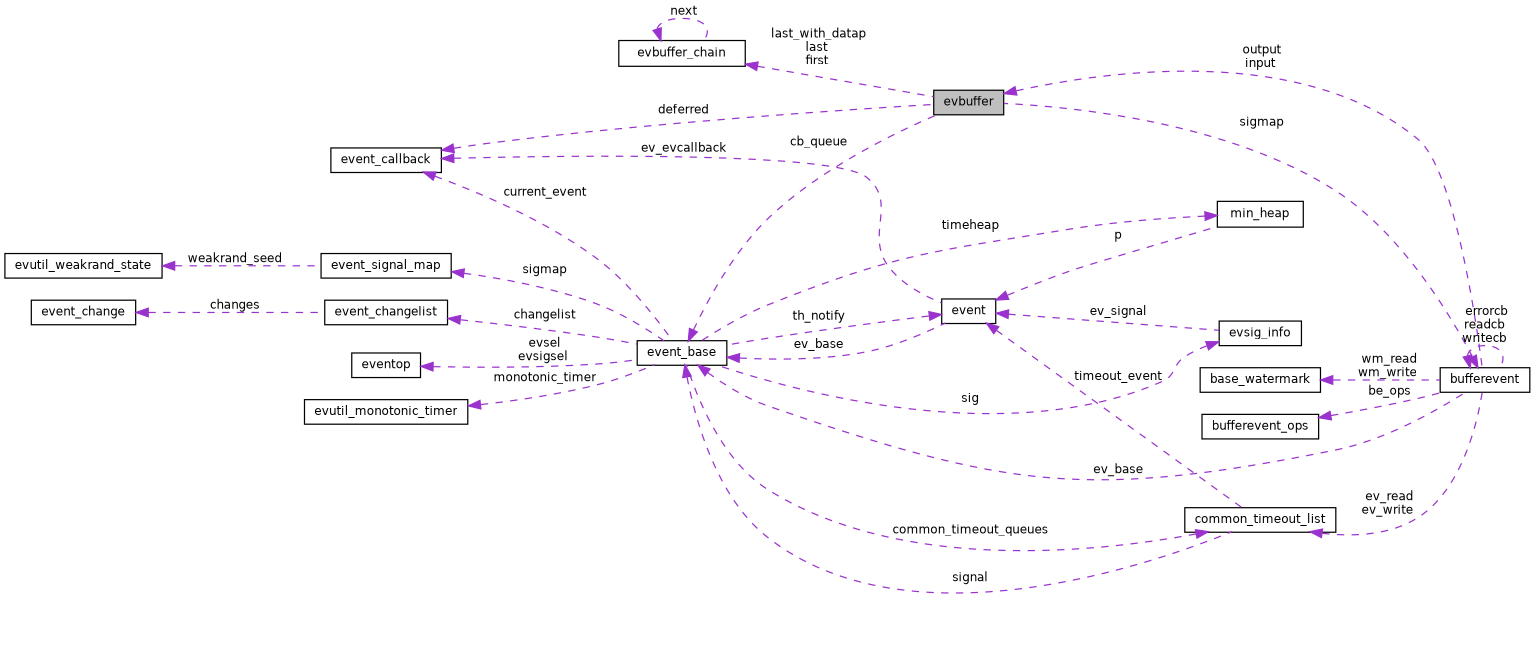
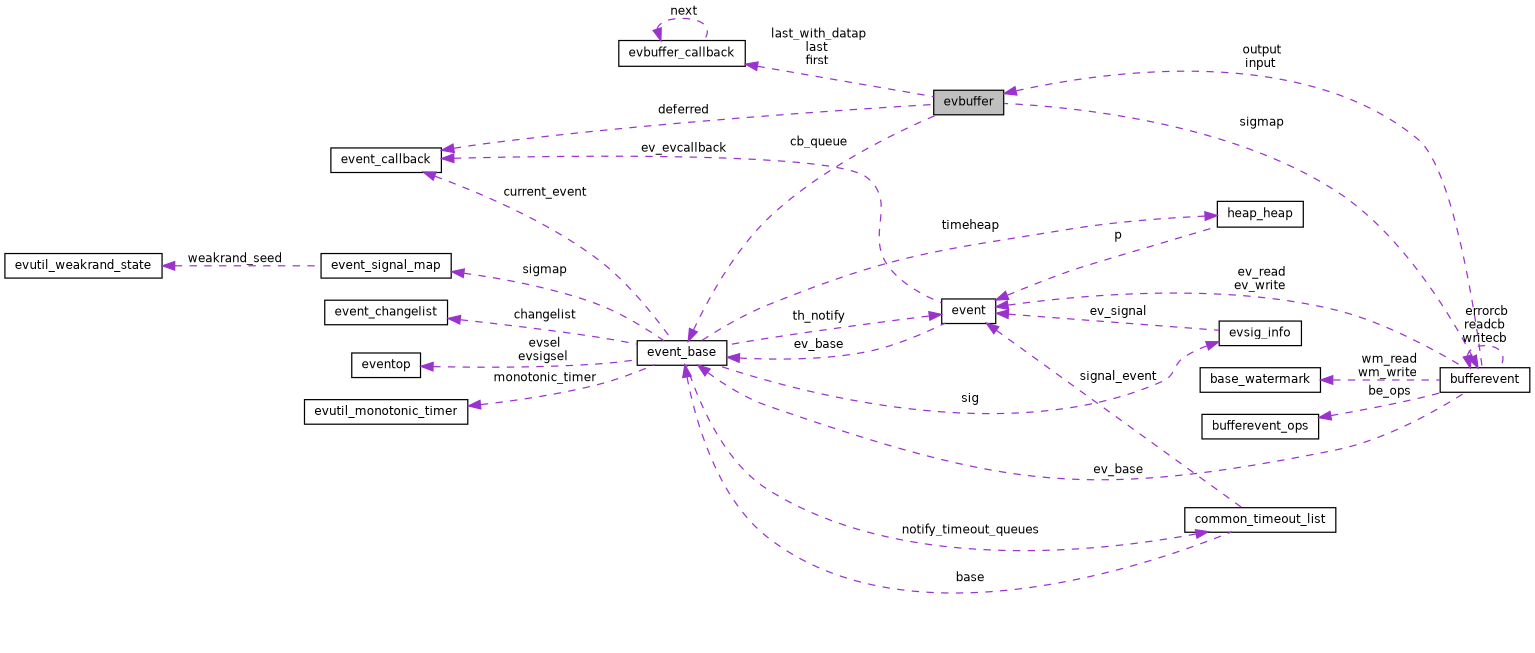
  digraph {
    rankdir=LR
    node [color=black fillcolor=white fontname=Helvetica fontsize=10 shape=record style=filled]
    edge [color=darkorchid3 dir=back fontname=Helvetica fontsize=10 labelfontname=Helvetica labelfontsize=10 style=dashed]
    n1 [fillcolor=grey75 fontcolor=black height=0.2 label=evbuffer width=0.4]
    n2 [height=0.2 label=bufferevent width=0.4]
    n3 [height=0.2 label=event_callback width=0.4]
    n4 [height=0.2 label=event_base width=0.4]
    n5 [height=0.2 label=event width=0.4]
    n6 [height=0.2 label=common_timeout_list width=0.4]
    n7 [height=0.2 label=evsig_info width=0.4]
-   n8 [height=0.2 label=min_heap width=0.4]
-   n9 [height=0.2 label=evbuffer_chain width=0.4]
+   n8 [height=0.2 label=heap_heap width=0.4]
+   n9 [height=0.2 label=evbuffer_callback width=0.4]
    n10 [height=0.2 label=eventop width=0.4]
    n11 [height=0.2 label=evutil_monotonic_timer width=0.4]
    n12 [height=0.2 label=event_signal_map width=0.4]
    n13 [height=0.2 label=event_changelist width=0.4]
-   n14 [height=0.2 label=event_change width=0.4]
    n15 [height=0.2 label=evutil_weakrand_state width=0.4]
    n16 [height=0.2 label=base_watermark width=0.4]
    n17 [height=0.2 label=bufferevent_ops width=0.4]
    n1 -> n2 [label=" output\ninput"]
    n2 -> n1 [label=" sigmap"]
    n2 -> n2 [label=" errorcb\nreadcb\nwritecb"]
    n3 -> n1 [label=" deferred"]
    n3 -> n4 [label=" current_event"]
    n3 -> n5 [label=" ev_evcallback"]
    n4 -> n1 [label=" cb_queue"]
    n4 -> n2 [label=" ev_base"]
    n4 -> n5 [label=" ev_base"]
-   n4 -> n6 [label=" signal"]
-   n6 -> n2 [label=" ev_read\nev_write"]
+   n4 -> n6 [label=" base"]
+   n5 -> n2 [label=" ev_read\nev_write"]
    n5 -> n4 [label=" th_notify"]
-   n5 -> n6 [label=" timeout_event"]
+   n5 -> n6 [label=" signal_event"]
    n5 -> n7 [label=" ev_signal"]
    n5 -> n8 [label=" p"]
-   n6 -> n4 [label=" common_timeout_queues"]
+   n6 -> n4 [label=" notify_timeout_queues"]
    n7 -> n4 [label=" sig"]
    n8 -> n4 [label=" timeheap"]
    n9 -> n1 [label=" last_with_datap\nlast\nfirst"]
    n9 -> n9 [label=" next"]
    n10 -> n4 [label=" evsel\nevsigsel"]
    n11 -> n4 [label=" monotonic_timer"]
    n12 -> n4 [label=" sigmap"]
    n13 -> n4 [label=" changelist"]
-   n14 -> n13 [label=" changes"]
    n15 -> n12 [label=" weakrand_seed"]
    n16 -> n2 [label=" wm_read\nwm_write"]
    n17 -> n2 [label=" be_ops"]
  }
